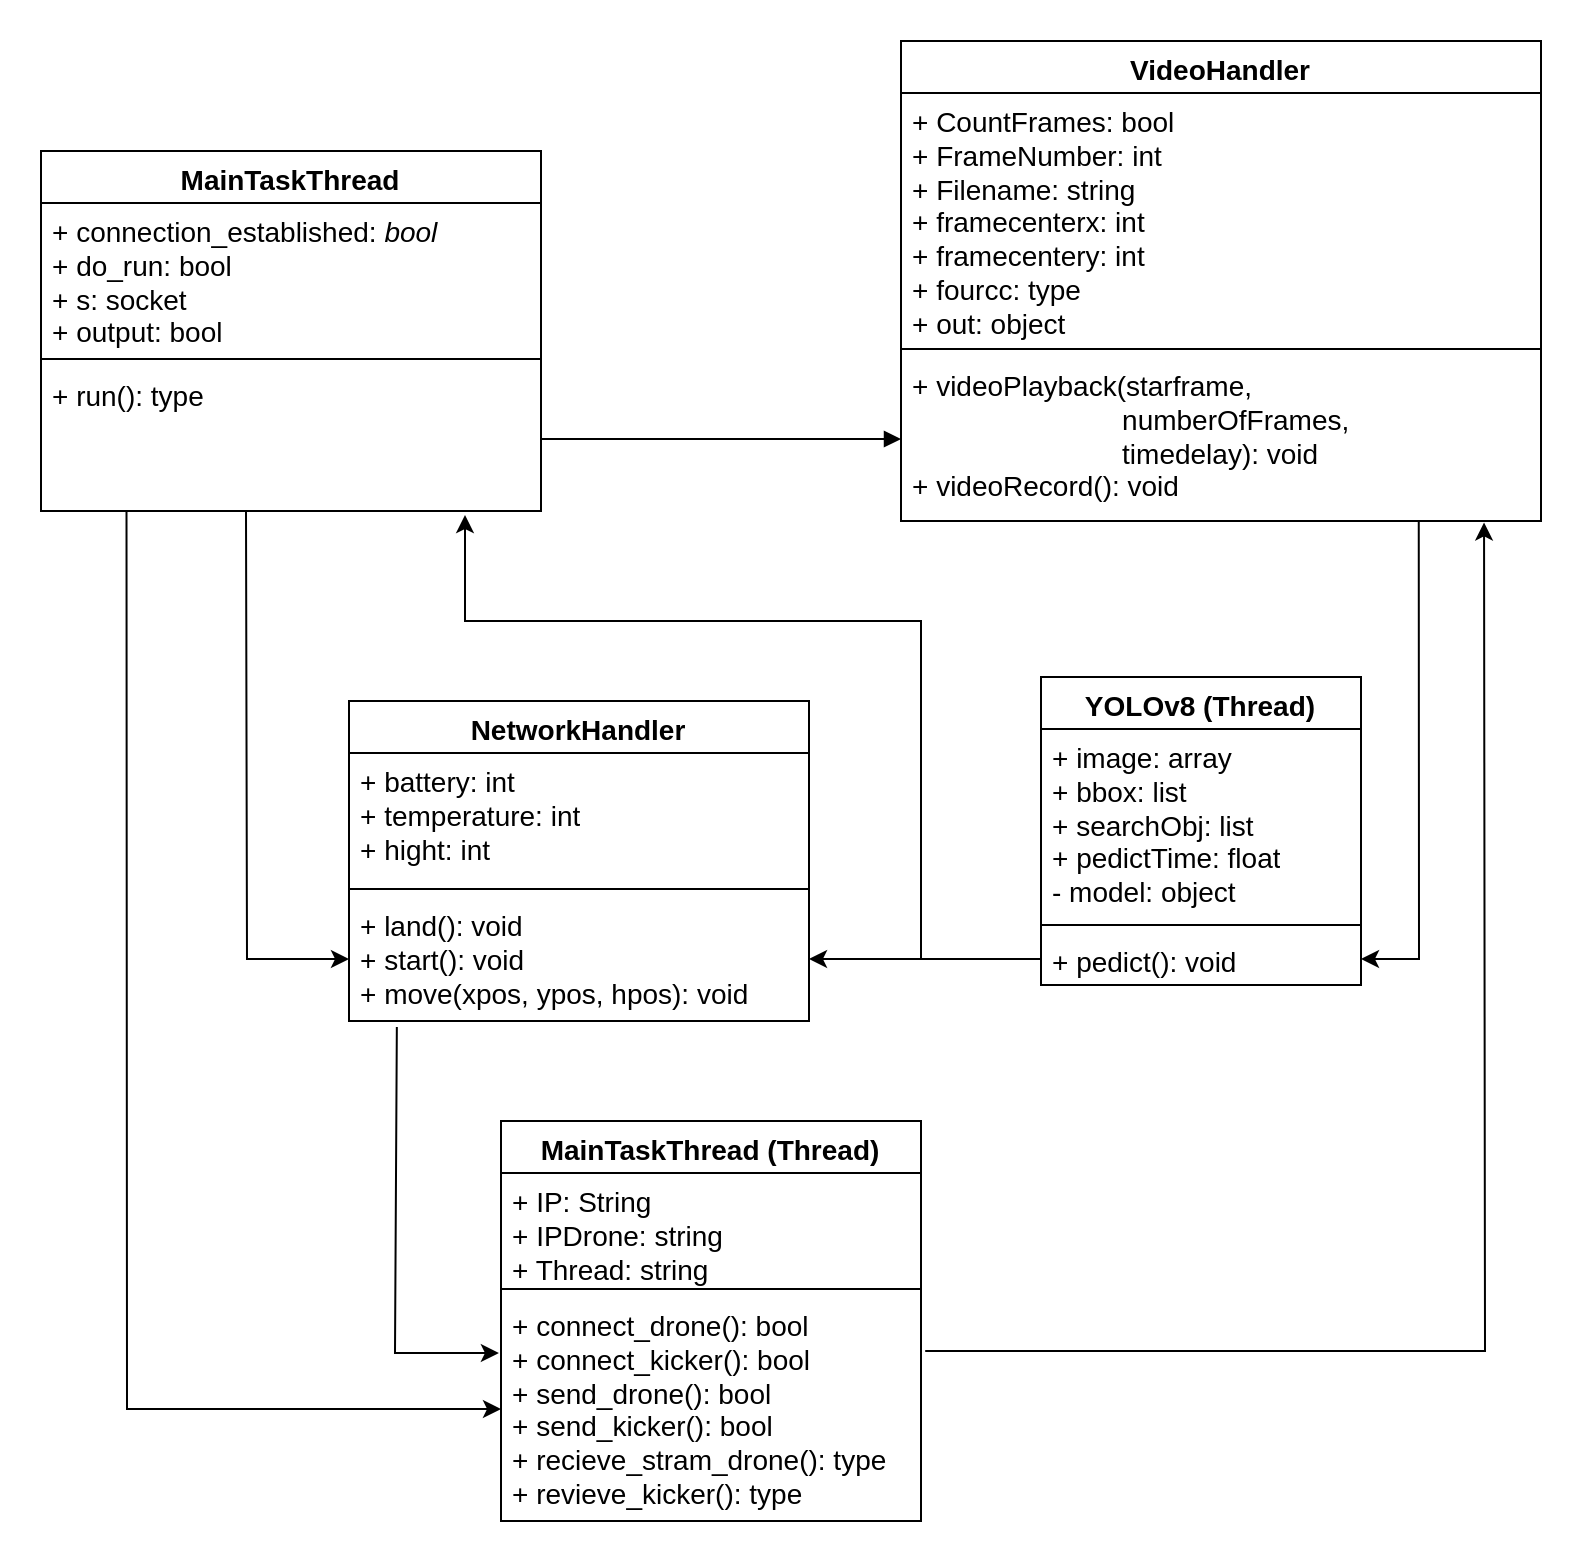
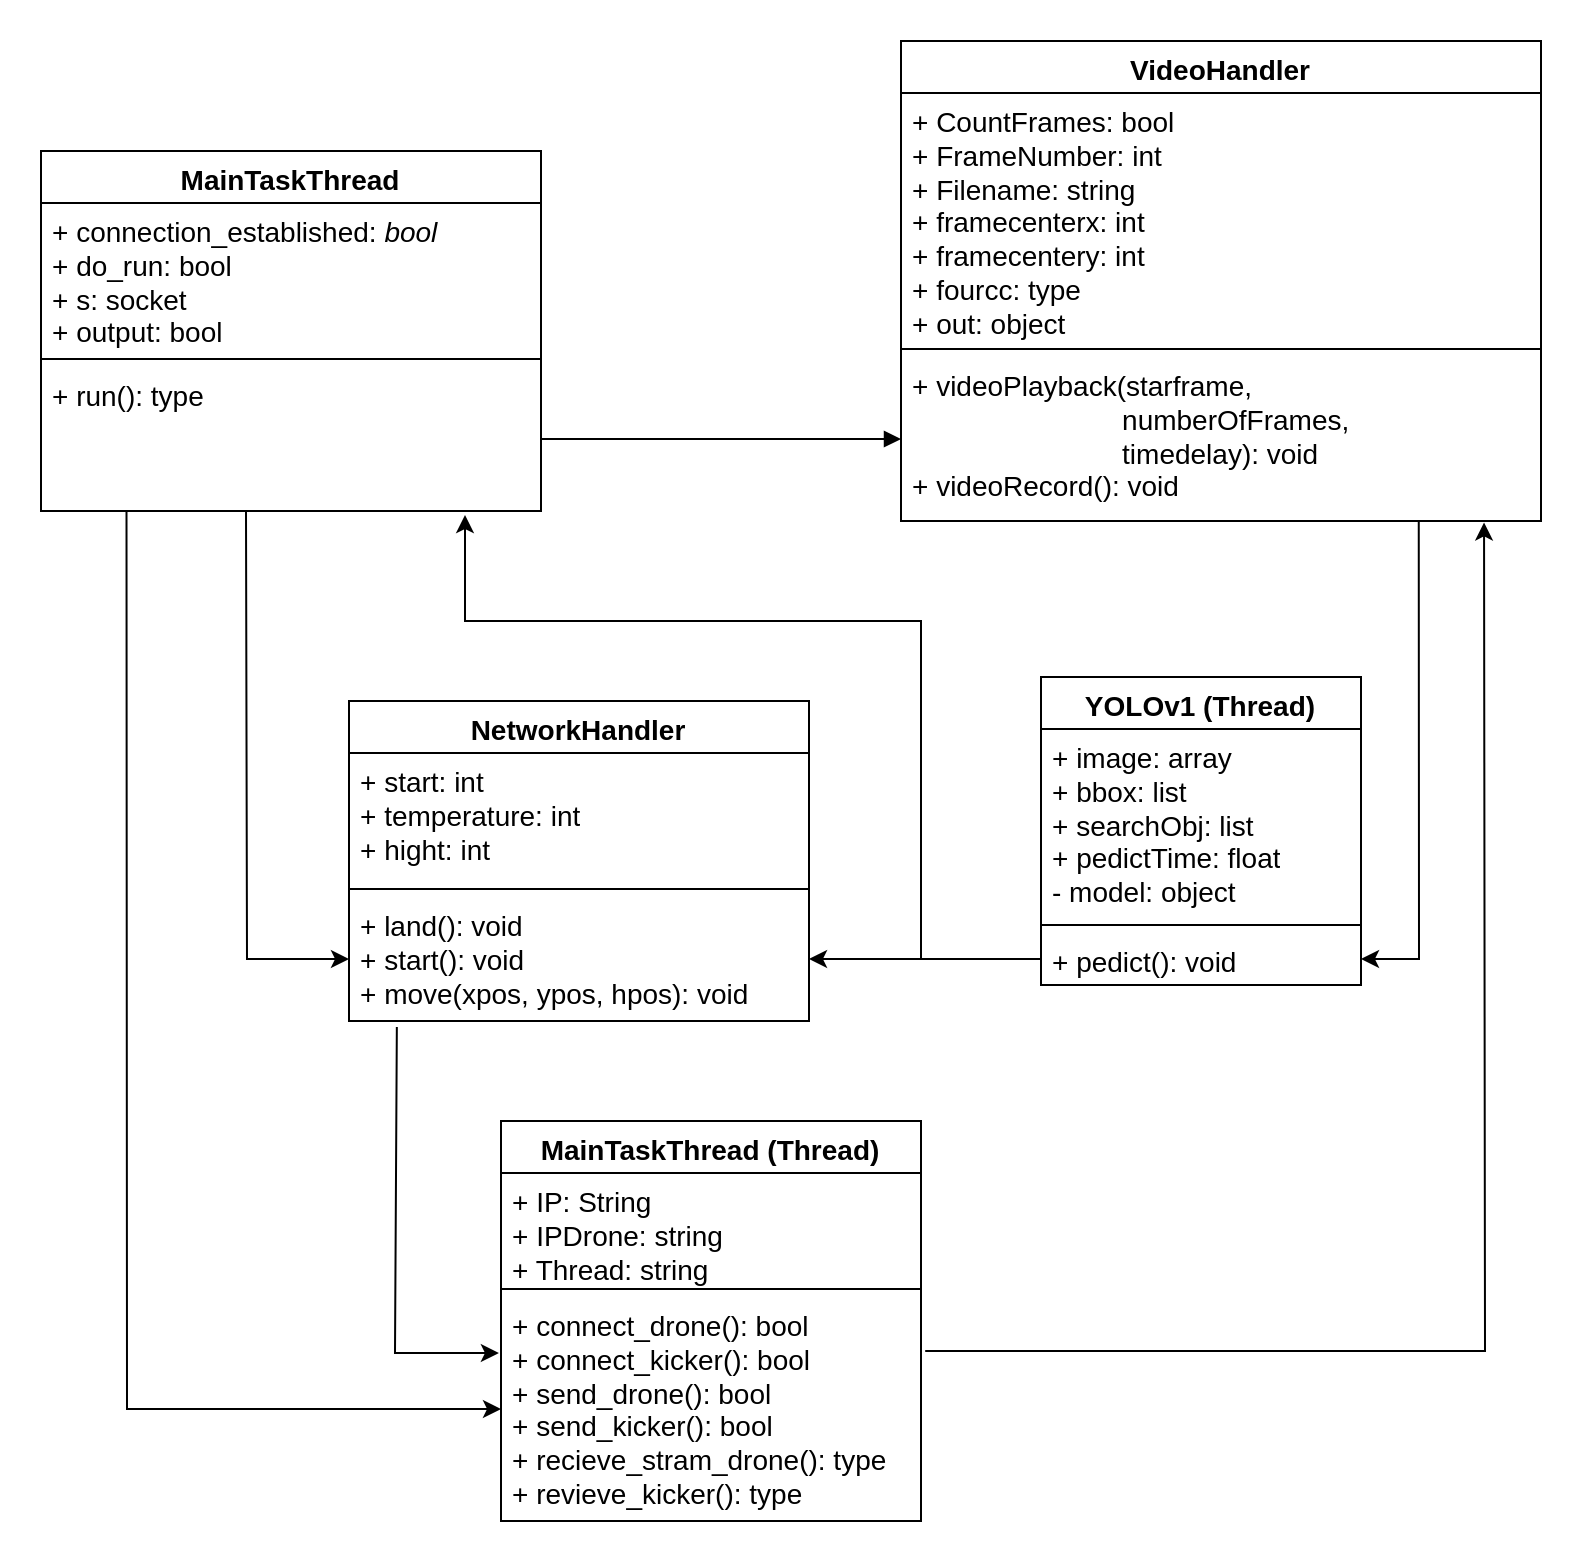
  <mxCell id="0" />
  <mxCell id="1" parent="0" />
  <mxCell id="2" value="MainTaskThread" style="swimlane;fontStyle=1;align=center;verticalAlign=top;childLayout=stackLayout;horizontal=1;startSize=26;horizontalStack=0;resizeParent=1;resizeParentMax=0;resizeLast=0;collapsible=1;marginBottom=0;whiteSpace=wrap;html=1;fontSize=14;" parent="1" vertex="1"><mxGeometry x="20" y="75" width="250" height="180" as="geometry"><mxRectangle x="30" y="150" width="140" height="30" as="alternateBounds" /></mxGeometry></mxCell>
  <mxCell id="3" value="+ connection_established: &lt;i&gt;bool&lt;/i&gt;&lt;div style=&quot;font-size: 14px;&quot;&gt;+ do_run: bool&lt;/div&gt;&lt;div style=&quot;font-size: 14px;&quot;&gt;+ s: socket&lt;/div&gt;&lt;div style=&quot;font-size: 14px;&quot;&gt;+ output: bool&lt;/div&gt;" style="text;strokeColor=none;fillColor=none;align=left;verticalAlign=top;spacingLeft=4;spacingRight=4;overflow=hidden;rotatable=0;points=[[0,0.5],[1,0.5]];portConstraint=eastwest;whiteSpace=wrap;html=1;fontSize=14;" parent="2" vertex="1"><mxGeometry y="26" width="250" height="74" as="geometry" /></mxCell>
  <mxCell id="4" value="" style="line;strokeWidth=1;fillColor=none;align=left;verticalAlign=middle;spacingTop=-1;spacingLeft=3;spacingRight=3;rotatable=0;labelPosition=right;points=[];portConstraint=eastwest;strokeColor=inherit;fontSize=14;" parent="2" vertex="1"><mxGeometry y="100" width="250" height="8" as="geometry" /></mxCell>
  <mxCell id="5" value="+ run(): type" style="text;strokeColor=none;fillColor=none;align=left;verticalAlign=top;spacingLeft=4;spacingRight=4;overflow=hidden;rotatable=0;points=[[0,0.5],[1,0.5]];portConstraint=eastwest;whiteSpace=wrap;html=1;fontSize=14;" parent="2" vertex="1"><mxGeometry y="108" width="250" height="72" as="geometry" /></mxCell>
  <mxCell id="6" value="VideoHandler" style="swimlane;fontStyle=1;align=center;verticalAlign=top;childLayout=stackLayout;horizontal=1;startSize=26;horizontalStack=0;resizeParent=1;resizeParentMax=0;resizeLast=0;collapsible=1;marginBottom=0;whiteSpace=wrap;html=1;fontSize=14;" parent="1" vertex="1"><mxGeometry x="450" y="20" width="320" height="240" as="geometry" /></mxCell>
  <mxCell id="7" value="+ CountFrames: bool&lt;div style=&quot;font-size: 14px;&quot;&gt;+ FrameNumber: int&lt;/div&gt;&lt;div style=&quot;font-size: 14px;&quot;&gt;+ Filename: string&lt;/div&gt;&lt;div style=&quot;font-size: 14px;&quot;&gt;+ framecenterx: int&lt;/div&gt;&lt;div style=&quot;font-size: 14px;&quot;&gt;+ framecentery: int&lt;/div&gt;&lt;div style=&quot;font-size: 14px;&quot;&gt;+ fourcc: type&lt;/div&gt;&lt;div style=&quot;font-size: 14px;&quot;&gt;+ out: object&lt;/div&gt;" style="text;strokeColor=none;fillColor=none;align=left;verticalAlign=top;spacingLeft=4;spacingRight=4;overflow=hidden;rotatable=0;points=[[0,0.5],[1,0.5]];portConstraint=eastwest;whiteSpace=wrap;html=1;fontSize=14;" parent="6" vertex="1"><mxGeometry y="26" width="320" height="124" as="geometry" /></mxCell>
  <mxCell id="8" value="" style="line;strokeWidth=1;fillColor=none;align=left;verticalAlign=middle;spacingTop=-1;spacingLeft=3;spacingRight=3;rotatable=0;labelPosition=right;points=[];portConstraint=eastwest;strokeColor=inherit;fontSize=14;" parent="6" vertex="1"><mxGeometry y="150" width="320" height="8" as="geometry" /></mxCell>
  <mxCell id="9" value="+ videoPlayback(starframe,&lt;div style=&quot;font-size: 14px;&quot;&gt;&lt;span style=&quot;white-space: pre; font-size: 14px;&quot;&gt;&#09;&lt;/span&gt;&lt;span style=&quot;white-space: pre; font-size: 14px;&quot;&gt;&#09;&lt;/span&gt;&lt;span style=&quot;white-space: pre; font-size: 14px;&quot;&gt;&#09;&lt;/span&gt;&amp;nbsp; &amp;nbsp;numberOfFrames,&lt;/div&gt;&lt;div style=&quot;font-size: 14px;&quot;&gt;&lt;span style=&quot;white-space: pre; font-size: 14px;&quot;&gt;&#09;&lt;/span&gt;&lt;span style=&quot;white-space: pre; font-size: 14px;&quot;&gt;&#09;&lt;/span&gt;&lt;span style=&quot;white-space: pre; font-size: 14px;&quot;&gt;&#09;&lt;/span&gt;&amp;nbsp; &amp;nbsp;timedelay): void&lt;div style=&quot;font-size: 14px;&quot;&gt;+ videoRecord(): void&lt;/div&gt;&lt;/div&gt;" style="text;strokeColor=none;fillColor=none;align=left;verticalAlign=top;spacingLeft=4;spacingRight=4;overflow=hidden;rotatable=0;points=[[0,0.5],[1,0.5]];portConstraint=eastwest;whiteSpace=wrap;html=1;fontSize=14;" parent="6" vertex="1"><mxGeometry y="158" width="320" height="82" as="geometry" /></mxCell>
  <mxCell id="10" value="NetworkHandler" style="swimlane;fontStyle=1;align=center;verticalAlign=top;childLayout=stackLayout;horizontal=1;startSize=26;horizontalStack=0;resizeParent=1;resizeParentMax=0;resizeLast=0;collapsible=1;marginBottom=0;whiteSpace=wrap;html=1;fontSize=14;" parent="1" vertex="1"><mxGeometry x="174" y="350" width="230" height="160" as="geometry" /></mxCell>
- <mxCell id="11" value="+ battery: int&lt;div style=&quot;font-size: 14px;&quot;&gt;+ temperature: int&lt;/div&gt;&lt;div style=&quot;font-size: 14px;&quot;&gt;+ hight: int&lt;/div&gt;" style="text;strokeColor=none;fillColor=none;align=left;verticalAlign=top;spacingLeft=4;spacingRight=4;overflow=hidden;rotatable=0;points=[[0,0.5],[1,0.5]];portConstraint=eastwest;whiteSpace=wrap;html=1;fontSize=14;" parent="10" vertex="1"><mxGeometry y="26" width="230" height="64" as="geometry" /></mxCell>
+ <mxCell id="11" value="+ start: int&lt;div style=&quot;font-size: 14px;&quot;&gt;+ temperature: int&lt;/div&gt;&lt;div style=&quot;font-size: 14px;&quot;&gt;+ hight: int&lt;/div&gt;" style="text;strokeColor=none;fillColor=none;align=left;verticalAlign=top;spacingLeft=4;spacingRight=4;overflow=hidden;rotatable=0;points=[[0,0.5],[1,0.5]];portConstraint=eastwest;whiteSpace=wrap;html=1;fontSize=14;" parent="10" vertex="1"><mxGeometry y="26" width="230" height="64" as="geometry" /></mxCell>
  <mxCell id="12" value="" style="line;strokeWidth=1;fillColor=none;align=left;verticalAlign=middle;spacingTop=-1;spacingLeft=3;spacingRight=3;rotatable=0;labelPosition=right;points=[];portConstraint=eastwest;strokeColor=inherit;fontSize=14;" parent="10" vertex="1"><mxGeometry y="90" width="230" height="8" as="geometry" /></mxCell>
  <mxCell id="13" value="+ land(): void&lt;div style=&quot;font-size: 14px;&quot;&gt;+ start(): void&lt;/div&gt;&lt;div style=&quot;font-size: 14px;&quot;&gt;+ move(xpos, ypos, hpos): void&lt;/div&gt;" style="text;strokeColor=none;fillColor=none;align=left;verticalAlign=top;spacingLeft=4;spacingRight=4;overflow=hidden;rotatable=0;points=[[0,0.5],[1,0.5]];portConstraint=eastwest;whiteSpace=wrap;html=1;fontSize=14;" parent="10" vertex="1"><mxGeometry y="98" width="230" height="62" as="geometry" /></mxCell>
- <mxCell id="14" value="YOLOv8 (Thread)" style="swimlane;fontStyle=1;align=center;verticalAlign=top;childLayout=stackLayout;horizontal=1;startSize=26;horizontalStack=0;resizeParent=1;resizeParentMax=0;resizeLast=0;collapsible=1;marginBottom=0;whiteSpace=wrap;html=1;fontSize=14;" parent="1" vertex="1"><mxGeometry x="520" y="338" width="160" height="154" as="geometry" /></mxCell>
+ <mxCell id="14" value="YOLOv1 (Thread)" style="swimlane;fontStyle=1;align=center;verticalAlign=top;childLayout=stackLayout;horizontal=1;startSize=26;horizontalStack=0;resizeParent=1;resizeParentMax=0;resizeLast=0;collapsible=1;marginBottom=0;whiteSpace=wrap;html=1;fontSize=14;" parent="1" vertex="1"><mxGeometry x="520" y="338" width="160" height="154" as="geometry" /></mxCell>
  <mxCell id="15" value="+ image: array&lt;div style=&quot;font-size: 14px;&quot;&gt;+ bbox: list&lt;/div&gt;&lt;div style=&quot;font-size: 14px;&quot;&gt;+ searchObj: list&lt;/div&gt;&lt;div style=&quot;font-size: 14px;&quot;&gt;+ pedictTime: float&lt;/div&gt;&lt;div style=&quot;font-size: 14px;&quot;&gt;- model: object&lt;/div&gt;" style="text;strokeColor=none;fillColor=none;align=left;verticalAlign=top;spacingLeft=4;spacingRight=4;overflow=hidden;rotatable=0;points=[[0,0.5],[1,0.5]];portConstraint=eastwest;whiteSpace=wrap;html=1;fontSize=14;" parent="14" vertex="1"><mxGeometry y="26" width="160" height="94" as="geometry" /></mxCell>
  <mxCell id="16" value="" style="line;strokeWidth=1;fillColor=none;align=left;verticalAlign=middle;spacingTop=-1;spacingLeft=3;spacingRight=3;rotatable=0;labelPosition=right;points=[];portConstraint=eastwest;strokeColor=inherit;fontSize=14;" parent="14" vertex="1"><mxGeometry y="120" width="160" height="8" as="geometry" /></mxCell>
  <mxCell id="17" value="+ pedict(): void" style="text;strokeColor=none;fillColor=none;align=left;verticalAlign=top;spacingLeft=4;spacingRight=4;overflow=hidden;rotatable=0;points=[[0,0.5],[1,0.5]];portConstraint=eastwest;whiteSpace=wrap;html=1;fontSize=14;" parent="14" vertex="1"><mxGeometry y="128" width="160" height="26" as="geometry" /></mxCell>
  <mxCell id="18" value="" style="endArrow=block;endFill=1;html=1;edgeStyle=orthogonalEdgeStyle;align=left;verticalAlign=top;rounded=0;exitX=1;exitY=0.5;exitDx=0;exitDy=0;entryX=0;entryY=0.5;entryDx=0;entryDy=0;fontSize=14;" parent="1" source="5" target="9" edge="1"><mxGeometry x="-1" relative="1" as="geometry"><mxPoint x="320" y="360" as="sourcePoint" /><mxPoint x="480" y="360" as="targetPoint" /></mxGeometry></mxCell>
  <mxCell id="19" value="" style="endArrow=classic;html=1;rounded=0;exitX=0.809;exitY=1;exitDx=0;exitDy=0;exitPerimeter=0;entryX=1;entryY=0.5;entryDx=0;entryDy=0;fontSize=14;" parent="1" source="9" target="17" edge="1"><mxGeometry width="50" height="50" relative="1" as="geometry"><mxPoint x="510" y="670" as="sourcePoint" /><mxPoint x="560" y="620" as="targetPoint" /><Array as="points"><mxPoint x="709" y="479" /></Array></mxGeometry></mxCell>
  <mxCell id="20" value="" style="endArrow=classic;html=1;rounded=0;exitX=0;exitY=0.5;exitDx=0;exitDy=0;entryX=1;entryY=0.5;entryDx=0;entryDy=0;fontSize=14;" parent="1" source="17" target="13" edge="1"><mxGeometry width="50" height="50" relative="1" as="geometry"><mxPoint x="350" y="380" as="sourcePoint" /><mxPoint x="400" y="330" as="targetPoint" /></mxGeometry></mxCell>
  <mxCell id="21" value="" style="endArrow=classic;html=1;rounded=0;entryX=0.848;entryY=1.028;entryDx=0;entryDy=0;entryPerimeter=0;fontSize=14;" parent="1" target="5" edge="1"><mxGeometry width="50" height="50" relative="1" as="geometry"><mxPoint x="460" y="479" as="sourcePoint" /><mxPoint x="280" y="489" as="targetPoint" /><Array as="points"><mxPoint x="460" y="479" /><mxPoint x="460" y="310" /><mxPoint x="232" y="310" /></Array></mxGeometry></mxCell>
  <mxCell id="22" value="MainTaskThread&amp;nbsp;(Thread)" style="swimlane;fontStyle=1;align=center;verticalAlign=top;childLayout=stackLayout;horizontal=1;startSize=26;horizontalStack=0;resizeParent=1;resizeParentMax=0;resizeLast=0;collapsible=1;marginBottom=0;whiteSpace=wrap;html=1;fontSize=14;" parent="1" vertex="1"><mxGeometry x="250" y="560" width="210" height="200" as="geometry" /></mxCell>
  <mxCell id="23" value="+ IP: String&lt;div&gt;+ IPDrone: string&lt;/div&gt;&lt;div&gt;+ Thread: string&lt;/div&gt;" style="text;strokeColor=none;fillColor=none;align=left;verticalAlign=top;spacingLeft=4;spacingRight=4;overflow=hidden;rotatable=0;points=[[0,0.5],[1,0.5]];portConstraint=eastwest;whiteSpace=wrap;html=1;fontSize=14;" parent="22" vertex="1"><mxGeometry y="26" width="210" height="54" as="geometry" /></mxCell>
  <mxCell id="24" value="" style="line;strokeWidth=1;fillColor=none;align=left;verticalAlign=middle;spacingTop=-1;spacingLeft=3;spacingRight=3;rotatable=0;labelPosition=right;points=[];portConstraint=eastwest;strokeColor=inherit;fontSize=14;" parent="22" vertex="1"><mxGeometry y="80" width="210" height="8" as="geometry" /></mxCell>
  <mxCell id="25" value="+ connect_drone(): bool&lt;div&gt;+ connect_kicker(): bool&lt;/div&gt;&lt;div&gt;+ send_drone(): bool&lt;/div&gt;&lt;div&gt;+ send_kicker(): bool&lt;/div&gt;&lt;div&gt;+ recieve_stram_drone(): type&lt;/div&gt;&lt;div&gt;+ revieve_kicker(): type&lt;/div&gt;&lt;div&gt;&lt;br&gt;&lt;/div&gt;" style="text;strokeColor=none;fillColor=none;align=left;verticalAlign=top;spacingLeft=4;spacingRight=4;overflow=hidden;rotatable=0;points=[[0,0.5],[1,0.5]];portConstraint=eastwest;whiteSpace=wrap;html=1;fontSize=14;" parent="22" vertex="1"><mxGeometry y="88" width="210" height="112" as="geometry" /></mxCell>
  <mxCell id="26" value="" style="endArrow=classic;html=1;rounded=0;exitX=1.01;exitY=0.241;exitDx=0;exitDy=0;fontSize=14;exitPerimeter=0;entryX=0.911;entryY=1.009;entryDx=0;entryDy=0;entryPerimeter=0;" parent="1" source="25" target="9" edge="1"><mxGeometry width="50" height="50" relative="1" as="geometry"><mxPoint x="460" y="489" as="sourcePoint" /><mxPoint x="741" y="310" as="targetPoint" /><Array as="points"><mxPoint x="742" y="675" /></Array></mxGeometry></mxCell>
  <mxCell id="27" value="" style="endArrow=classic;html=1;rounded=0;exitX=0.171;exitY=1.003;exitDx=0;exitDy=0;entryX=0;entryY=0.5;entryDx=0;entryDy=0;fontSize=14;exitPerimeter=0;" parent="1" source="5" target="25" edge="1"><mxGeometry width="50" height="50" relative="1" as="geometry"><mxPoint x="470" y="499" as="sourcePoint" /><mxPoint x="290" y="499" as="targetPoint" /><Array as="points"><mxPoint x="63" y="704" /></Array></mxGeometry></mxCell>
  <mxCell id="28" value="" style="endArrow=classic;html=1;rounded=0;exitX=0.104;exitY=1.048;exitDx=0;exitDy=0;entryX=-0.005;entryY=0.25;entryDx=0;entryDy=0;fontSize=14;exitPerimeter=0;entryPerimeter=0;" parent="1" source="13" target="25" edge="1"><mxGeometry width="50" height="50" relative="1" as="geometry"><mxPoint x="480" y="509" as="sourcePoint" /><mxPoint x="300" y="509" as="targetPoint" /><Array as="points"><mxPoint x="197" y="676" /></Array></mxGeometry></mxCell>
  <mxCell id="29" value="" style="endArrow=classic;html=1;rounded=0;exitX=0.41;exitY=1.003;exitDx=0;exitDy=0;entryX=0;entryY=0.5;entryDx=0;entryDy=0;fontSize=14;exitPerimeter=0;" parent="1" source="5" target="13" edge="1"><mxGeometry width="50" height="50" relative="1" as="geometry"><mxPoint x="490" y="519" as="sourcePoint" /><mxPoint x="310" y="519" as="targetPoint" /><Array as="points"><mxPoint x="123" y="479" /></Array></mxGeometry></mxCell>
